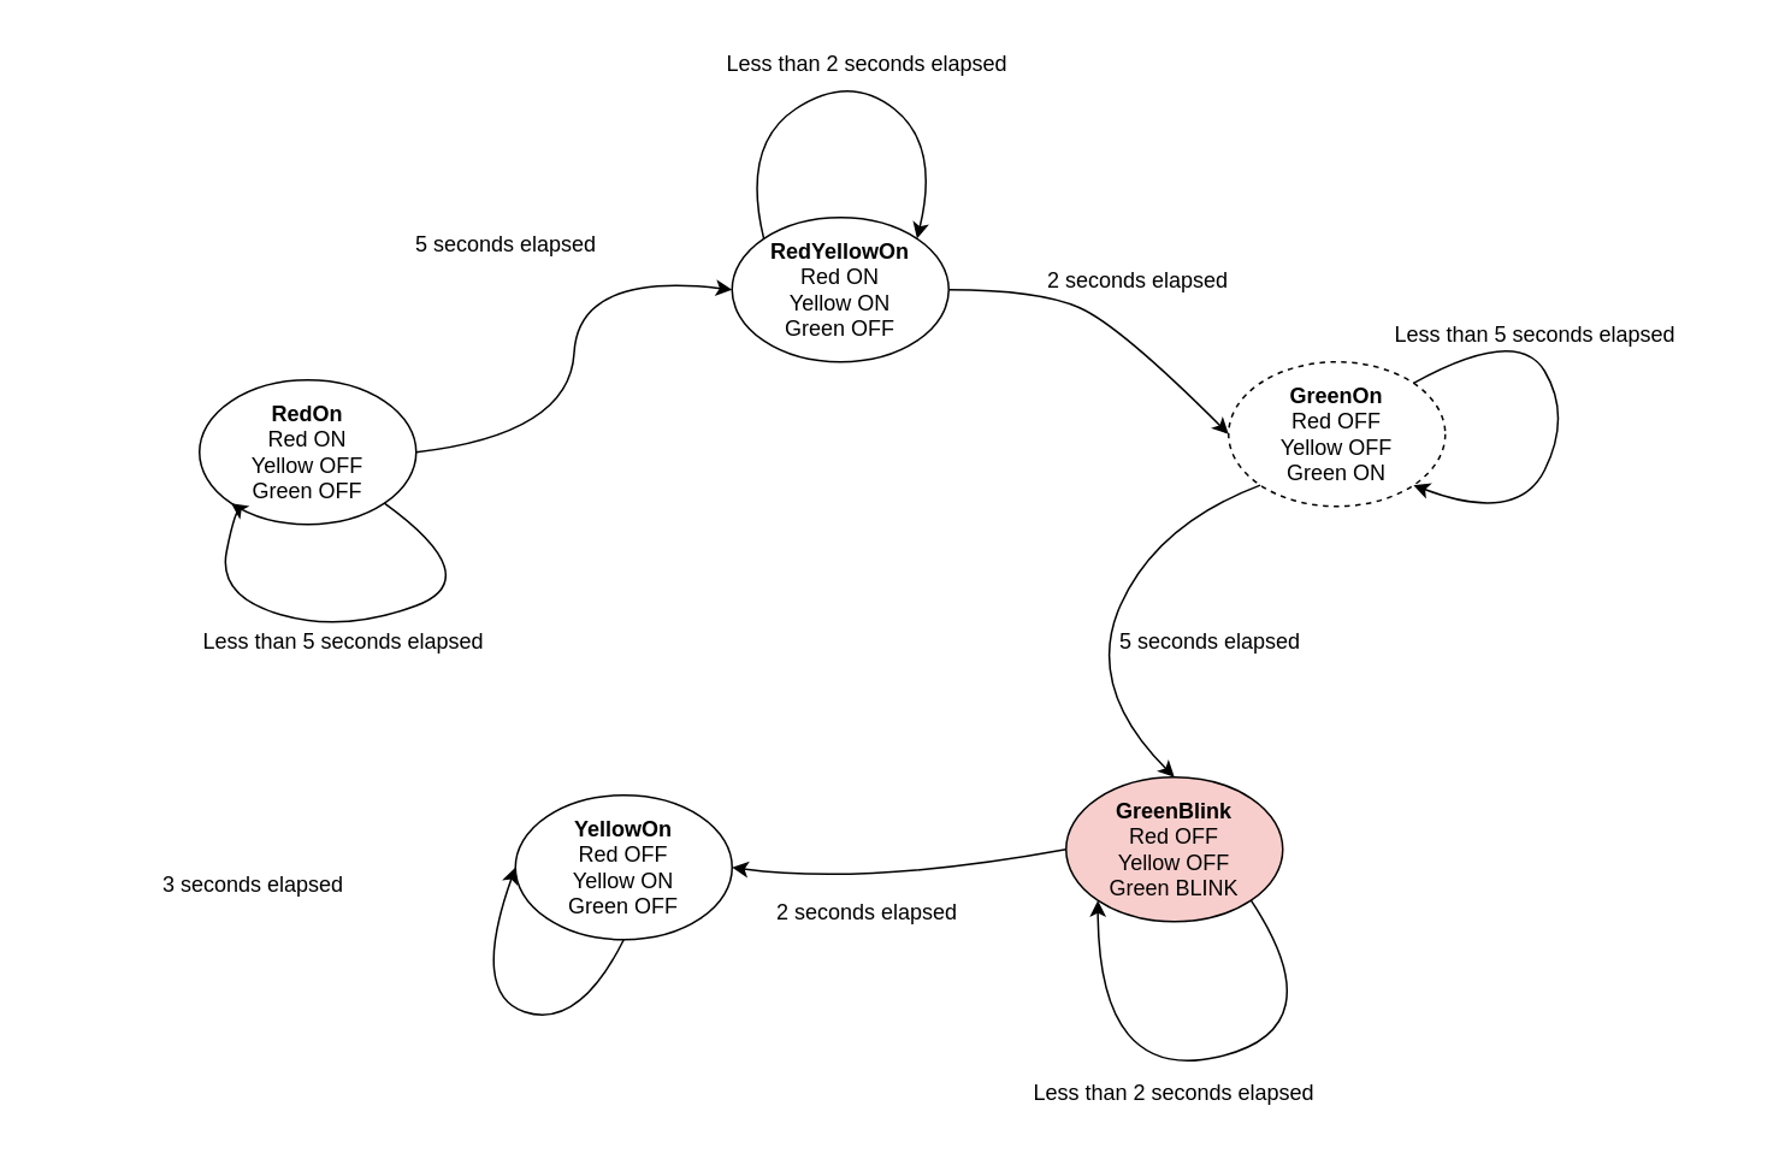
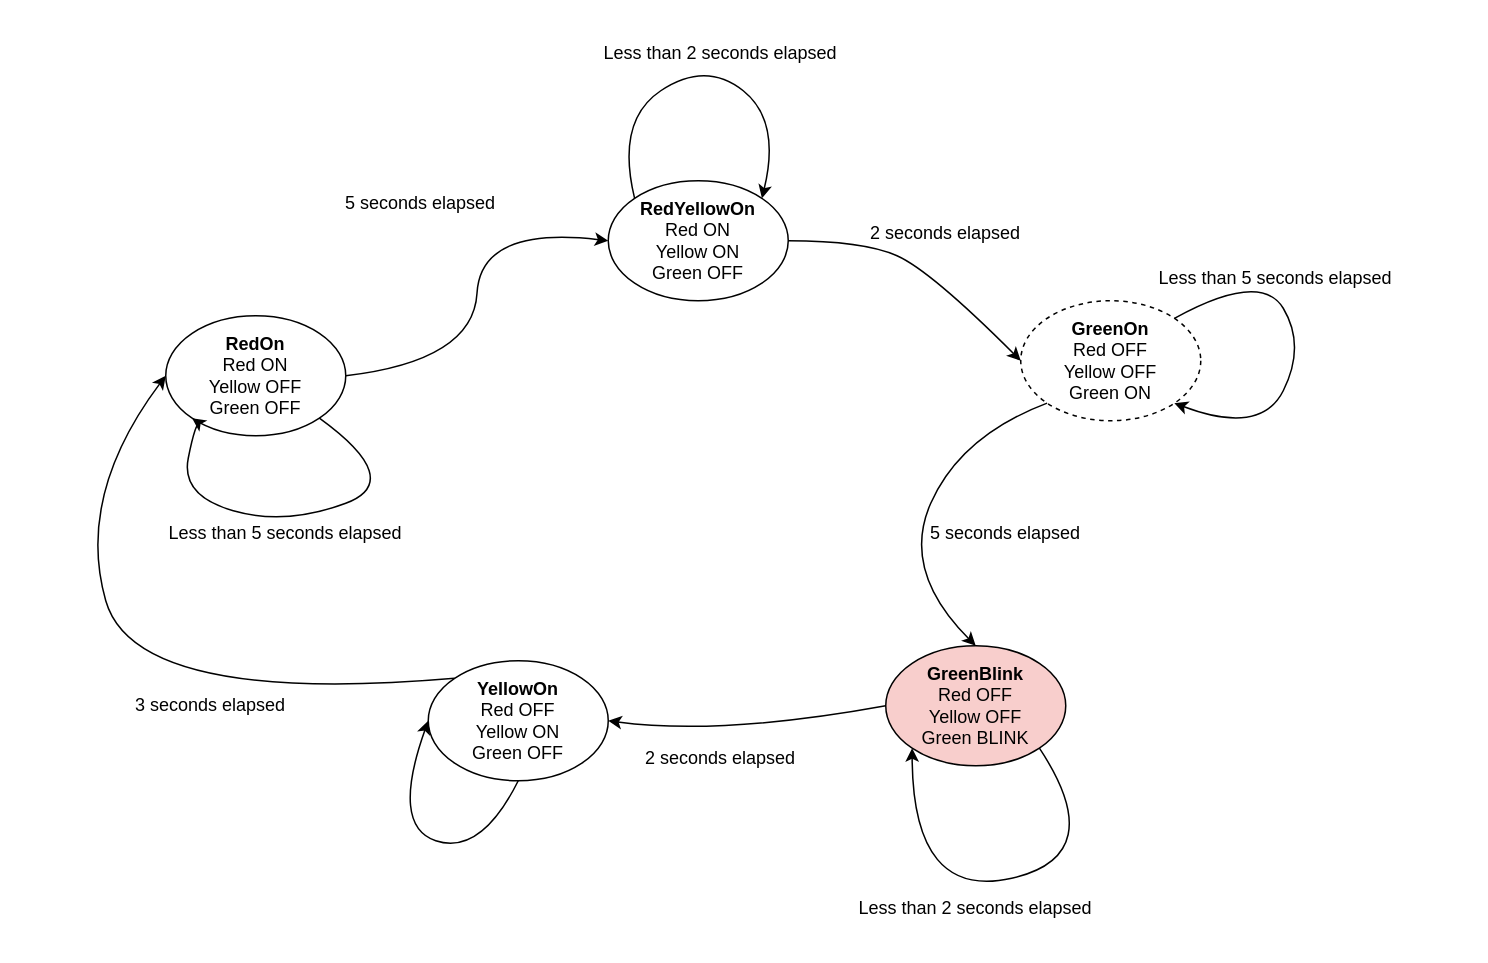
  <mxCell id="0" />
  <mxCell id="1" parent="0" />
  <mxCell id="2" value="&lt;b&gt;RedOn&lt;/b&gt;&lt;br&gt;Red ON&lt;br&gt;Yellow OFF&lt;br&gt;Green OFF" style="ellipse;whiteSpace=wrap;html=1;" vertex="1" parent="1"><mxGeometry x="110" y="210" width="120" height="80" as="geometry" /></mxCell>
  <mxCell id="3" value="&lt;b&gt;RedYellowOn&lt;/b&gt;&lt;br&gt;Red ON&lt;br&gt;Yellow ON&lt;br&gt;Green OFF" style="ellipse;whiteSpace=wrap;html=1;" vertex="1" parent="1"><mxGeometry x="405" y="120" width="120" height="80" as="geometry" /></mxCell>
  <mxCell id="4" value="&lt;b&gt;GreenOn&lt;/b&gt;&lt;br&gt;Red OFF&lt;br&gt;Yellow OFF&lt;br&gt;Green ON" style="ellipse;whiteSpace=wrap;html=1;dashed=1;" vertex="1" parent="1"><mxGeometry x="680" y="200" width="120" height="80" as="geometry" /></mxCell>
  <mxCell id="5" value="&lt;b&gt;GreenBlink&lt;/b&gt;&lt;br&gt;Red OFF&lt;br&gt;Yellow OFF&lt;br&gt;Green BLINK" style="ellipse;whiteSpace=wrap;html=1;fillColor=#f8cecc;" vertex="1" parent="1"><mxGeometry x="590" y="430" width="120" height="80" as="geometry" /></mxCell>
  <mxCell id="6" value="&lt;b&gt;YellowOn&lt;/b&gt;&lt;br&gt;Red OFF&lt;br&gt;Yellow ON&lt;br&gt;Green OFF" style="ellipse;whiteSpace=wrap;html=1;" vertex="1" parent="1"><mxGeometry x="285" y="440" width="120" height="80" as="geometry" /></mxCell>
  <mxCell id="7" value="" style="curved=1;endArrow=classic;html=1;rounded=0;exitX=1;exitY=1;exitDx=0;exitDy=0;entryX=0;entryY=1;entryDx=0;entryDy=0;" edge="1" parent="1" source="2" target="2"><mxGeometry width="50" height="50" relative="1" as="geometry"><mxPoint x="270" y="330" as="sourcePoint" /><mxPoint x="320" y="280" as="targetPoint" /><Array as="points"><mxPoint x="270" y="320" /><mxPoint x="190" y="350" /><mxPoint x="120" y="330" /><mxPoint x="130" y="280" /></Array></mxGeometry></mxCell>
  <mxCell id="8" value="Less than 5&amp;nbsp;seconds elapsed" style="text;html=1;strokeColor=none;fillColor=none;align=center;verticalAlign=middle;whiteSpace=wrap;rounded=0;" vertex="1" parent="1"><mxGeometry x="70" y="340" width="240" height="30" as="geometry" /></mxCell>
  <mxCell id="9" value="" style="curved=1;endArrow=classic;html=1;rounded=0;exitX=1;exitY=0.5;exitDx=0;exitDy=0;entryX=0;entryY=0.5;entryDx=0;entryDy=0;" edge="1" parent="1" source="2" target="3"><mxGeometry width="50" height="50" relative="1" as="geometry"><mxPoint x="285" y="260" as="sourcePoint" /><mxPoint x="345" y="210" as="targetPoint" /><Array as="points"><mxPoint x="315" y="240" /><mxPoint x="320" y="150" /></Array></mxGeometry></mxCell>
  <mxCell id="10" value="5 seconds elapsed" style="text;html=1;strokeColor=none;fillColor=none;align=center;verticalAlign=middle;whiteSpace=wrap;rounded=0;" vertex="1" parent="1"><mxGeometry x="160" y="120" width="240" height="30" as="geometry" /></mxCell>
  <mxCell id="11" value="" style="curved=1;endArrow=classic;html=1;rounded=0;entryX=0;entryY=0.5;entryDx=0;entryDy=0;" edge="1" parent="1" target="4"><mxGeometry width="50" height="50" relative="1" as="geometry"><mxPoint x="525" y="160" as="sourcePoint" /><mxPoint x="575" y="110" as="targetPoint" /><Array as="points"><mxPoint x="575" y="160" /><mxPoint x="620" y="180" /></Array></mxGeometry></mxCell>
  <mxCell id="12" value="" style="curved=1;endArrow=classic;html=1;rounded=0;exitX=0;exitY=0;exitDx=0;exitDy=0;entryX=1;entryY=0;entryDx=0;entryDy=0;" edge="1" parent="1" source="3" target="3"><mxGeometry width="50" height="50" relative="1" as="geometry"><mxPoint x="390" y="100" as="sourcePoint" /><mxPoint x="440" y="50" as="targetPoint" /><Array as="points"><mxPoint x="410" y="80" /><mxPoint x="470" y="40" /><mxPoint x="520" y="80" /></Array></mxGeometry></mxCell>
  <mxCell id="13" value="Less than 2&amp;nbsp;seconds elapsed" style="text;html=1;strokeColor=none;fillColor=none;align=center;verticalAlign=middle;whiteSpace=wrap;rounded=0;" vertex="1" parent="1"><mxGeometry x="360" y="20" width="240" height="30" as="geometry" /></mxCell>
  <mxCell id="14" value="2 seconds elapsed" style="text;html=1;strokeColor=none;fillColor=none;align=center;verticalAlign=middle;whiteSpace=wrap;rounded=0;" vertex="1" parent="1"><mxGeometry x="510" y="140" width="240" height="30" as="geometry" /></mxCell>
  <mxCell id="15" value="" style="curved=1;endArrow=classic;html=1;rounded=0;exitX=1;exitY=0;exitDx=0;exitDy=0;entryX=1;entryY=1;entryDx=0;entryDy=0;" edge="1" parent="1" source="4" target="4"><mxGeometry width="50" height="50" relative="1" as="geometry"><mxPoint x="800" y="190" as="sourcePoint" /><mxPoint x="850" y="130" as="targetPoint" /><Array as="points"><mxPoint x="840" y="180" /><mxPoint x="870" y="230" /><mxPoint x="840" y="290" /></Array></mxGeometry></mxCell>
  <mxCell id="16" value="Less than 5&amp;nbsp;seconds elapsed" style="text;html=1;strokeColor=none;fillColor=none;align=center;verticalAlign=middle;whiteSpace=wrap;rounded=0;" vertex="1" parent="1"><mxGeometry x="730" y="170" width="240" height="30" as="geometry" /></mxCell>
  <mxCell id="17" value="" style="curved=1;endArrow=classic;html=1;rounded=0;exitX=0;exitY=1;exitDx=0;exitDy=0;entryX=0.5;entryY=0;entryDx=0;entryDy=0;" edge="1" parent="1" source="4" target="5"><mxGeometry width="50" height="50" relative="1" as="geometry"><mxPoint x="510" y="280" as="sourcePoint" /><mxPoint x="560" y="230" as="targetPoint" /><Array as="points"><mxPoint x="640" y="290" /><mxPoint x="600" y="380" /></Array></mxGeometry></mxCell>
  <mxCell id="18" value="5 seconds elapsed" style="text;html=1;strokeColor=none;fillColor=none;align=center;verticalAlign=middle;whiteSpace=wrap;rounded=0;" vertex="1" parent="1"><mxGeometry x="550" y="340" width="240" height="30" as="geometry" /></mxCell>
  <mxCell id="19" value="" style="curved=1;endArrow=classic;html=1;rounded=0;exitX=1;exitY=1;exitDx=0;exitDy=0;entryX=0;entryY=1;entryDx=0;entryDy=0;" edge="1" parent="1" source="5" target="5"><mxGeometry width="50" height="50" relative="1" as="geometry"><mxPoint x="510" y="420" as="sourcePoint" /><mxPoint x="560" y="370" as="targetPoint" /><Array as="points"><mxPoint x="740" y="570" /><mxPoint x="608" y="600" /></Array></mxGeometry></mxCell>
  <mxCell id="20" value="Less than 2 seconds elapsed" style="text;html=1;strokeColor=none;fillColor=none;align=center;verticalAlign=middle;whiteSpace=wrap;rounded=0;" vertex="1" parent="1"><mxGeometry x="530" y="590" width="240" height="30" as="geometry" /></mxCell>
  <mxCell id="21" value="" style="curved=1;endArrow=classic;html=1;rounded=0;exitX=0;exitY=0.5;exitDx=0;exitDy=0;entryX=1;entryY=0.5;entryDx=0;entryDy=0;" edge="1" parent="1" source="5" target="6"><mxGeometry width="50" height="50" relative="1" as="geometry"><mxPoint x="490" y="505" as="sourcePoint" /><mxPoint x="540" y="455" as="targetPoint" /><Array as="points"><mxPoint x="480" y="490" /></Array></mxGeometry></mxCell>
  <mxCell id="22" value="2 seconds elapsed" style="text;html=1;strokeColor=none;fillColor=none;align=center;verticalAlign=middle;whiteSpace=wrap;rounded=0;" vertex="1" parent="1"><mxGeometry x="360" y="490" width="240" height="30" as="geometry" /></mxCell>
  <mxCell id="23" value="" style="curved=1;endArrow=classic;html=1;rounded=0;exitX=0.5;exitY=1;exitDx=0;exitDy=0;entryX=0;entryY=0.5;entryDx=0;entryDy=0;" edge="1" parent="1" source="6" target="6"><mxGeometry width="50" height="50" relative="1" as="geometry"><mxPoint x="420" y="430" as="sourcePoint" /><mxPoint x="303" y="508" as="targetPoint" /><Array as="points"><mxPoint x="320" y="570" /><mxPoint x="260" y="550" /></Array></mxGeometry></mxCell>
- <mxCell id="25" value="3 seconds elapsed" style="text;html=1;strokeColor=none;fillColor=none;align=center;verticalAlign=middle;whiteSpace=wrap;rounded=0;" vertex="1" parent="1"><mxGeometry x="20" y="475" width="240" height="30" as="geometry" /></mxCell>
+ <mxCell id="24" value="" style="curved=1;endArrow=classic;html=1;rounded=0;exitX=0;exitY=0;exitDx=0;exitDy=0;entryX=0;entryY=0.5;entryDx=0;entryDy=0;" edge="1" parent="1" source="6" target="2"><mxGeometry width="50" height="50" relative="1" as="geometry"><mxPoint x="420" y="430" as="sourcePoint" /><mxPoint x="470" y="380" as="targetPoint" /><Array as="points"><mxPoint x="90" y="470" /><mxPoint x="50" y="330" /></Array></mxGeometry></mxCell>
+ <mxCell id="25" value="3 seconds elapsed" style="text;html=1;strokeColor=none;fillColor=none;align=center;verticalAlign=middle;whiteSpace=wrap;rounded=0;" vertex="1" parent="1"><mxGeometry x="20" y="455" width="240" height="30" as="geometry" /></mxCell>
